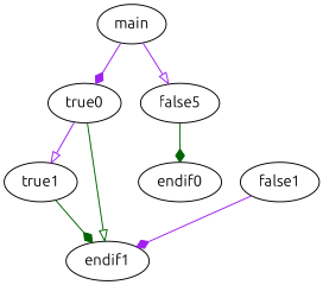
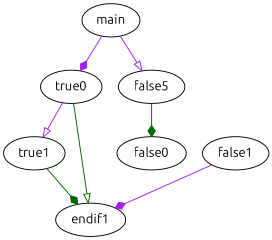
  digraph {
    fontname=Ubuntu
    node [fontname=Ubuntu shape=ellipse]
    edge [arrowhead=diamond color=purple fontname=Ubuntu]
    main
    true0
    n3 [label=false5]
    true1
    endif1
-   endif0
+   endif0 [label=false0]
    false1
    main -> true0
    main -> n3 [arrowhead=onormal]
    true0 -> true1 [arrowhead=onormal]
    true0 -> endif1 [arrowhead=onormal color=darkgreen]
    n3 -> endif0 [color=darkgreen]
    true1 -> endif1 [color=darkgreen]
    false1 -> endif1
  }
